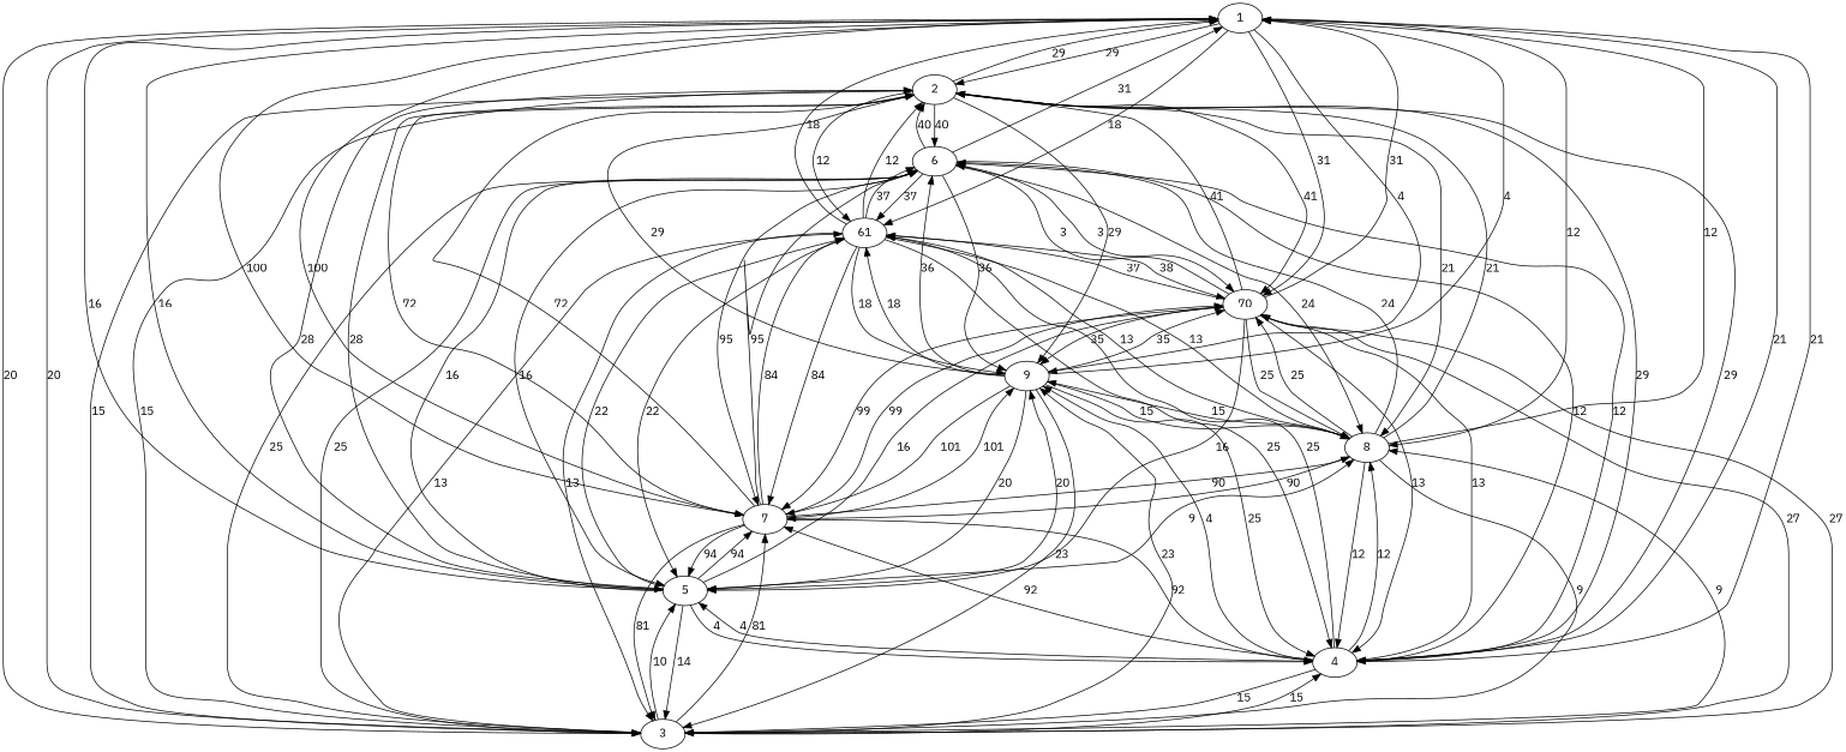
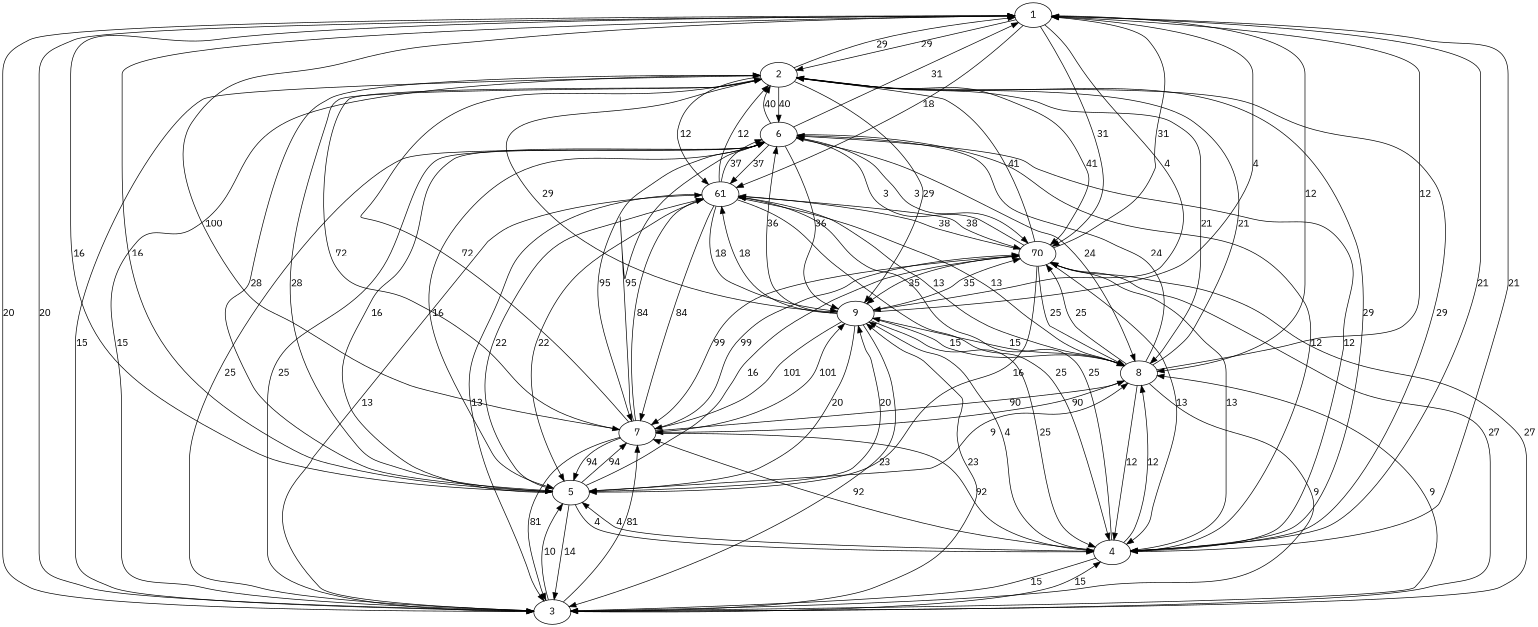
  digraph {
    fontname="IBM Plex Sans"
    node [fontname="IBM Plex Sans"]
    edge [fontname="IBM Plex Sans"]
    1
    2
    3
    4
    5
    7
    8
    9
    n9 [label=70]
    n10 [label=61]
    6
    1 -> 2 [label=29]
    1 -> 3 [label=20]
    1 -> 4 [label=21]
    1 -> 5 [label=16]
-   1 -> 7 [label=100]
    1 -> 8 [label=12]
    1 -> 9 [label=4]
    1 -> n9 [label=31]
    1 -> n10 [label=18]
    2 -> 1 [label=29]
    2 -> 3 [label=15]
    2 -> 4 [label=29]
    2 -> 5 [label=28]
    2 -> 7 [label=72]
    2 -> 8 [label=21]
    2 -> 9 [label=29]
    2 -> n9 [label=41]
    2 -> n10 [label=12]
    2 -> 6 [label=40]
    3 -> 1 [label=20]
    3 -> 2 [label=15]
    3 -> 4 [label=15]
    3 -> 5 [label=10]
    3 -> 7 [label=81]
    3 -> 8 [label=9]
    3 -> 9 [label=23]
    3 -> n9 [label=27]
    3 -> n10 [label=13]
    3 -> 6 [label=25]
    4 -> 1 [label=21]
    4 -> 2 [label=29]
    4 -> 3 [label=15]
    4 -> 5 [label=4]
    4 -> 7 [label=92]
    4 -> 8 [label=12]
    4 -> 9 [label=4]
    4 -> n9 [label=13]
    4 -> n10 [label=25]
    4 -> 6 [label=12]
    5 -> 1 [label=16]
    5 -> 2 [label=28]
    5 -> 3 [label=14]
    5 -> 4 [label=4]
    5 -> 7 [label=94]
    5 -> 8 [label=9]
    5 -> 9 [label=20]
    5 -> n9 [label=16]
    5 -> n10 [label=22]
    5 -> 6 [label=16]
    7 -> 1 [label=100]
    7 -> 2 [label=72]
    7 -> 3 [label=81]
    7 -> 4 [label=92]
    7 -> 5 [label=94]
    7 -> 8 [label=90]
    7 -> 9 [label=101]
    7 -> n9 [label=99]
    7 -> n10 [label=84]
    7 -> 6 [label=95]
    8 -> 1 [label=12]
    8 -> 2 [label=21]
    8 -> 3 [label=9]
    8 -> 4 [label=12]
    8 -> 7 [label=90]
    8 -> 9 [label=15]
    8 -> n9 [label=25]
    8 -> n10 [label=13]
    8 -> 6 [label=24]
    9 -> 1 [label=4]
    9 -> 2 [label=29]
    9 -> 3 [label=23]
    9 -> 4 [label=25]
    9 -> 5 [label=20]
    9 -> 7 [label=101]
    9 -> 8 [label=15]
    9 -> n9 [label=35]
    9 -> n10 [label=18]
    9 -> 6 [label=36]
    n9 -> 1 [label=31]
    n9 -> 2 [label=41]
    n9 -> 3 [label=27]
    n9 -> 4 [label=13]
    n9 -> 5 [label=16]
    n9 -> 7 [label=99]
    n9 -> 8 [label=25]
    n9 -> 9 [label=35]
-   n9 -> n10 [label=37]
+   n9 -> n10 [label=38]
    n9 -> 6 [label=3]
-   n10 -> 1 [label=18]
    n10 -> 2 [label=12]
    n10 -> 3 [label=13]
    n10 -> 4 [label=25]
    n10 -> 5 [label=22]
    n10 -> 7 [label=84]
    n10 -> 8 [label=13]
    n10 -> 9 [label=18]
    n10 -> n9 [label=38]
    n10 -> 6 [label=37]
    6 -> 1 [label=31]
    6 -> 2 [label=40]
    6 -> 3 [label=25]
    6 -> 4 [label=12]
    6 -> 5 [label=16]
    6 -> 7 [label=95]
    6 -> 8 [label=24]
    6 -> 9 [label=36]
    6 -> n9 [label=3]
    6 -> n10 [label=37]
  }
